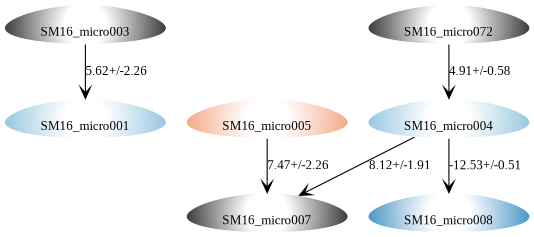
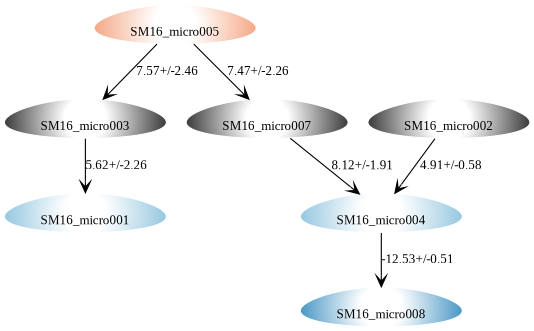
  strict digraph {
    fontname="Liberation Serif"
    splines=polyline
    node [charge=0 color="#ffffff:#333333" fontcolor=black fontname="Liberation Serif" fontsize=12 labelloc=b penwidth=1 shape=egg style=radial]
    edge [SEM=2.26 arrowhead=vee fontname="Liberation Serif" fontsize=12 splines=polyline]
    SM16_micro003 [height=0.5 width=0.79843]
    SM16_micro007 [height=0.5 width=0.79843]
-   SM16_micro002 [height=0.5 width=0.79843 label=SM16_micro072]
+   SM16_micro002 [height=0.5 width=0.79843]
    SM16_micro008 [charge=2 color="#ffffff:#4393c3" height=0.5 width=0.79843]
    SM16_micro005 [charge=-1 color="#ffffff:#f4a582" height=0.5 width=0.79843]
    SM16_micro001 [charge=1 color="#ffffff:#92c5de" height=0.5 width=0.79843]
    SM16_micro004 [charge=1 color="#ffffff:#92c5de" height=0.5 width=0.79843]
    subgraph sub_1 {
      label="Neutral charge"
      SM16_micro003
      SM16_micro007
      SM16_micro002
    }
    subgraph sub_2 {
      label="+2 charge"
      SM16_micro008
    }
    subgraph sub_3 {
      label="-1 charge"
      SM16_micro005
    }
    subgraph sub_4 {
      label="+1 charge"
      SM16_micro001
      SM16_micro004
    }
    SM16_micro003 -> SM16_micro001 [label="5.62+/-2.26" pKa=5.62]
-   SM16_micro004 -> SM16_micro007 [SEM=1.91 label="8.12+/-1.91" pKa=8.12]
+   SM16_micro007 -> SM16_micro004 [SEM=1.91 label="8.12+/-1.91" pKa=8.12]
    SM16_micro002 -> SM16_micro004 [SEM=0.58 label="4.91+/-0.58" pKa=4.91]
+   SM16_micro005 -> SM16_micro003 [SEM=2.46 label="7.57+/-2.46" pKa=7.57]
    SM16_micro005 -> SM16_micro007 [label="7.47+/-2.26" pKa=7.47]
    SM16_micro004 -> SM16_micro008 [SEM=0.58 label="-12.53+/-0.51" pKa=-12.53]
  }
